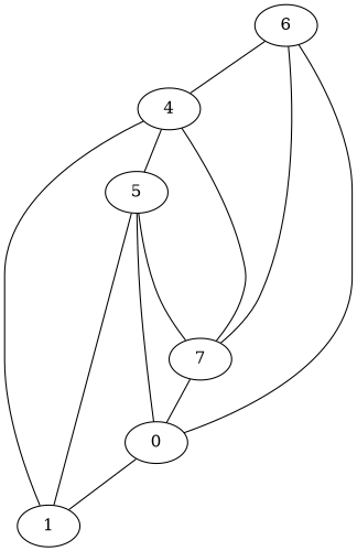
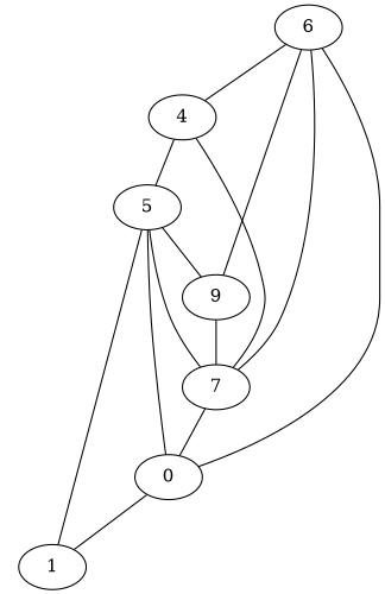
  graph {
    n1 [label=0]
    1
+   9
    7
    4
    5
    6
    n1 -- 1
+   9 -- 7
    7 -- n1
    7 -- 4
-   4 -- 1
    4 -- 5
    5 -- n1
    5 -- 1
+   5 -- 9
    5 -- 7
    6 -- n1
+   6 -- 9
    6 -- 7
    6 -- 4
  }
